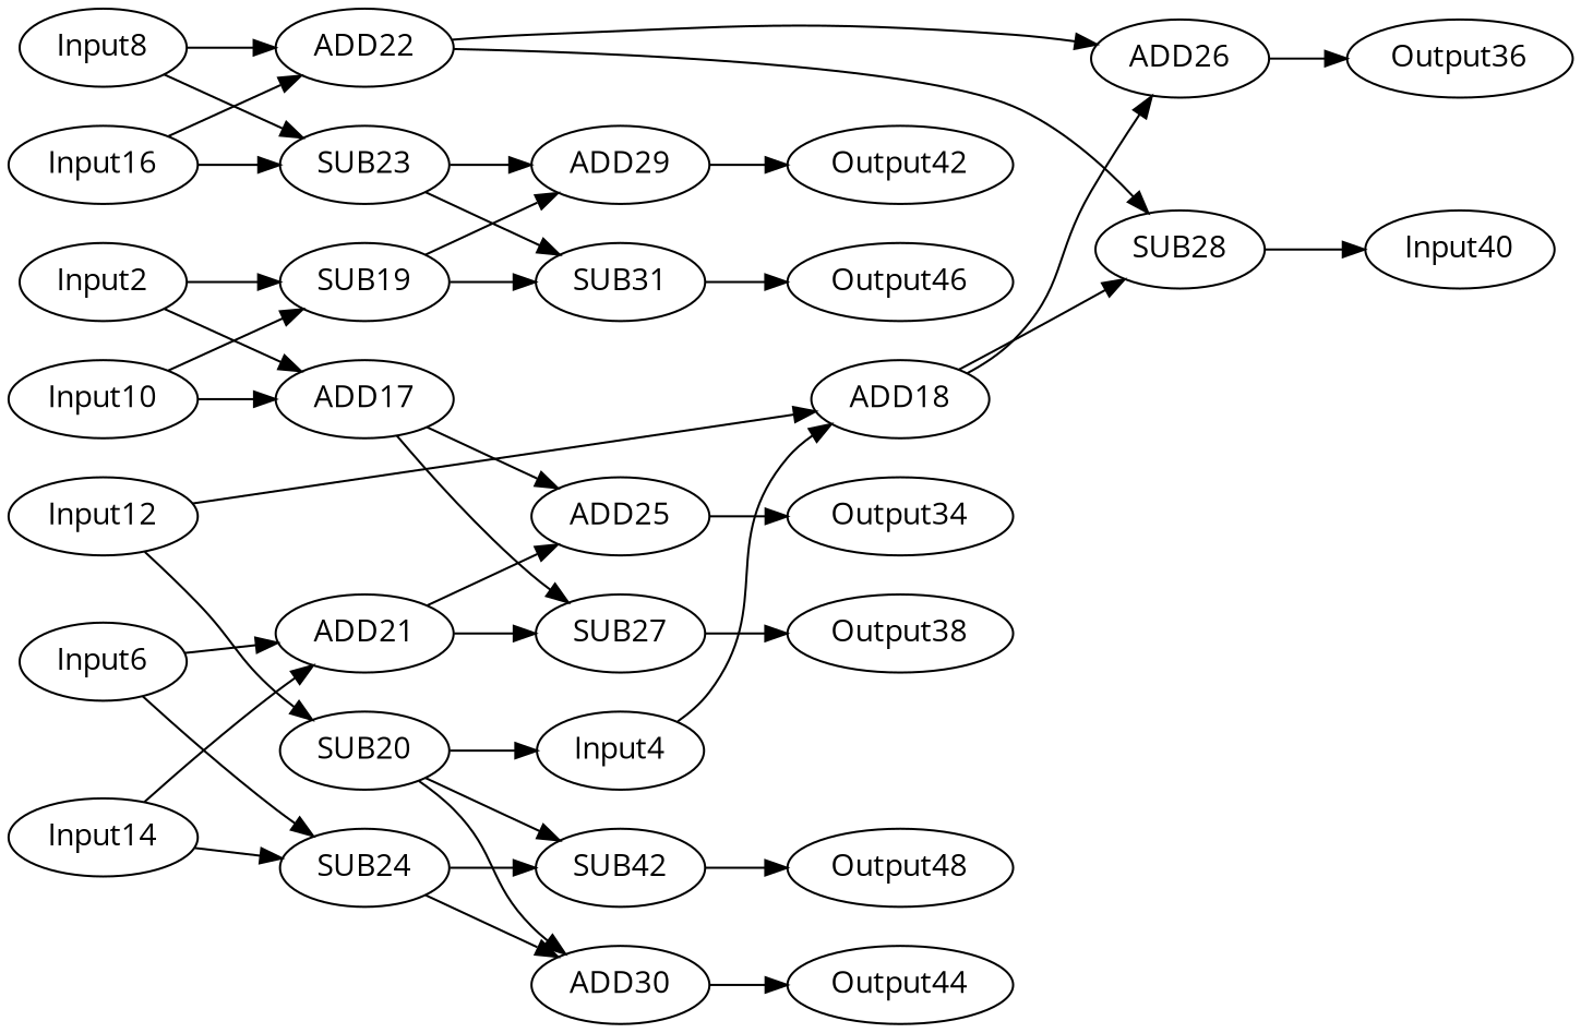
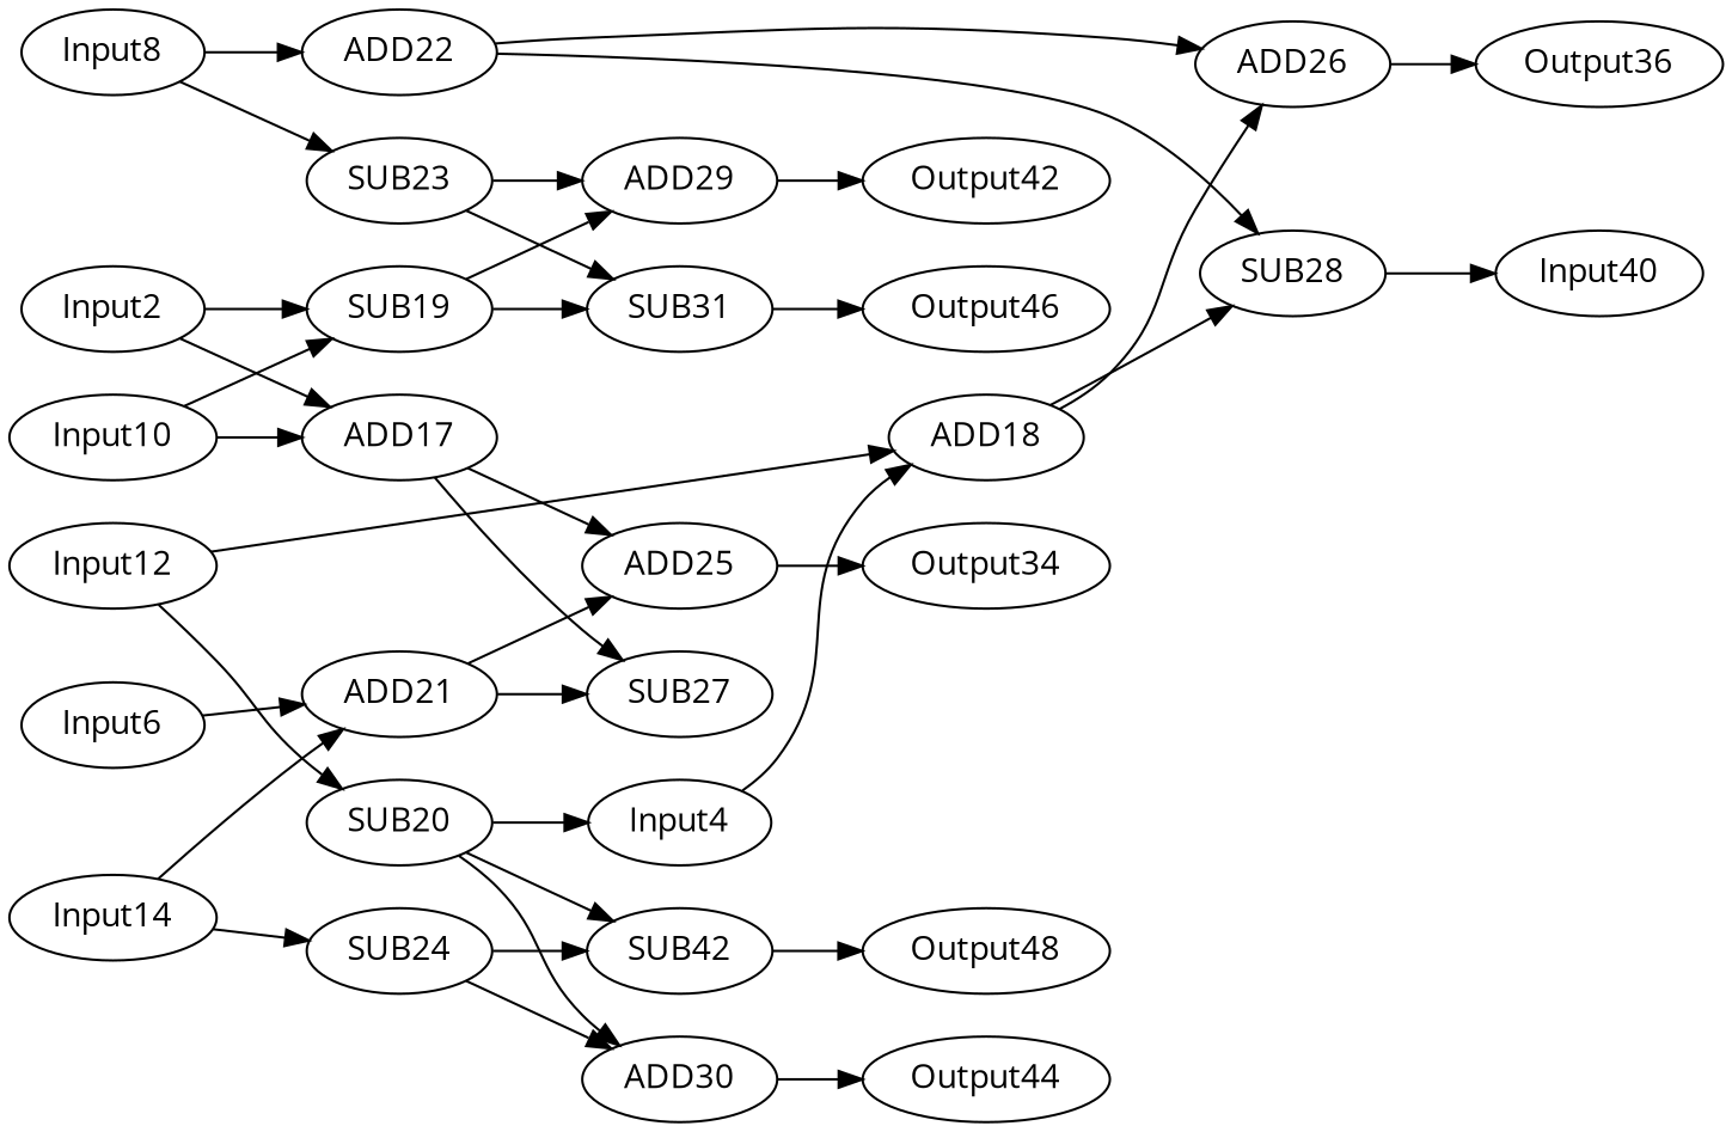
  digraph {
    fontname="Open Sans"
    rankdir=LR
    node [fontname="Open Sans" opcode=input]
    edge [fontname="Open Sans" operand=0]
    Input2 [offset="0, 0" pattern="4, 1024" ref_name=XR0]
    ADD17 [opcode=add]
    SUB19 [opcode=sub]
    ADD25 [opcode=add]
    SUB27 [opcode=sub]
    ADD29 [opcode=add]
    SUB31 [opcode=sub]
    Input4 [offset="0, 0" pattern="4, 1024" ref_name=XI0]
    ADD18 [opcode=add]
    ADD26 [opcode=add]
    SUB28 [opcode=sub]
    SUB20 [opcode=sub]
    ADD30 [opcode=add]
    n14 [label=SUB42 opcode=sub]
    Input6 [offset="0, 0" pattern="4, 1024" ref_name=XR1]
    ADD21 [opcode=add]
    SUB24 [opcode=sub]
    Input8 [offset="0, 0" pattern="4, 1024" ref_name=XI1]
    ADD22 [opcode=add]
    SUB23 [opcode=sub]
    Input10 [offset="0, 0" pattern="4, 1024" ref_name=XR2]
    Input12 [offset="0, 0" pattern="4, 1024" ref_name=XI2]
    Input14 [offset="0, 0" pattern="4, 1024" ref_name=XR3]
-   Input16 [offset="0, 0" pattern="4, 1024" ref_name=XI3]
    Output34 [offset="0, 0" opcode=output pattern="4, 1024" ref_name=YR0]
-   Output38 [offset="0, 0" opcode=output pattern="4, 1024" ref_name=YR1]
    Output36 [offset="0, 0" opcode=output pattern="4, 1024" ref_name=YI0]
    n28 [label=Input40 offset="0, 0" opcode=output pattern="4, 1024" ref_name=YI1]
    Output42 [offset="0, 0" opcode=output pattern="4, 1024" ref_name=YR2]
    Output46 [offset="0, 0" opcode=output pattern="4, 1024" ref_name=YR3]
    Output44 [offset="0, 0" opcode=output pattern="4, 1024" ref_name=YI2]
    Output48 [offset="0, 0" opcode=output pattern="4, 1024" ref_name=YI3]
    Input2 -> ADD17 [operand=1]
    Input2 -> SUB19
    ADD17 -> ADD25 [operand=1]
    ADD17 -> SUB27
    SUB19 -> ADD29 [operand=1]
    SUB19 -> SUB31
    ADD25 -> Output34
-   SUB27 -> Output38
    ADD29 -> Output42
    SUB31 -> Output46
    Input4 -> ADD18 [operand=1]
    ADD18 -> ADD26 [operand=1]
    ADD18 -> SUB28
    ADD26 -> Output36
    SUB28 -> n28
    SUB20 -> Input4
    SUB20 -> ADD30 [operand=1]
    SUB20 -> n14
    ADD30 -> Output44
    n14 -> Output48
    Input6 -> ADD21 [operand=1]
-   Input6 -> SUB24 [operand=1]
    ADD21 -> ADD25
    ADD21 -> SUB27 [operand=1]
    SUB24 -> ADD30
    SUB24 -> n14 [operand=1]
    Input8 -> ADD22 [operand=1]
    Input8 -> SUB23
    ADD22 -> ADD26
    ADD22 -> SUB28 [operand=1]
    SUB23 -> ADD29
    SUB23 -> SUB31 [operand=1]
    Input10 -> ADD17
    Input10 -> SUB19 [operand=1]
    Input12 -> ADD18
    Input12 -> SUB20 [operand=1]
    Input14 -> ADD21
    Input14 -> SUB24
-   Input16 -> ADD22
-   Input16 -> SUB23 [operand=1]
  }
